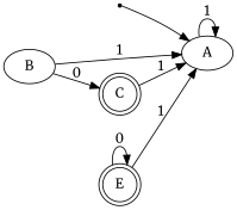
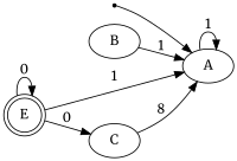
  digraph {
    fontname=Merriweather
    rankdir=LR
    node [fontname=Merriweather]
    edge [fontname=Merriweather]
    ini [shape=point]
    A
    B
-   C [shape=doublecircle]
+   C [shape=ellipse]
    E [shape=doublecircle]
    ini -> A
    A -> A [label=1]
    B -> A [label=1]
-   B -> C [label=0]
-   C -> A [label=1]
+   E -> C [label=0]
+   C -> A [label=8]
    E -> A [label=1]
    E -> E [label=0]
  }
